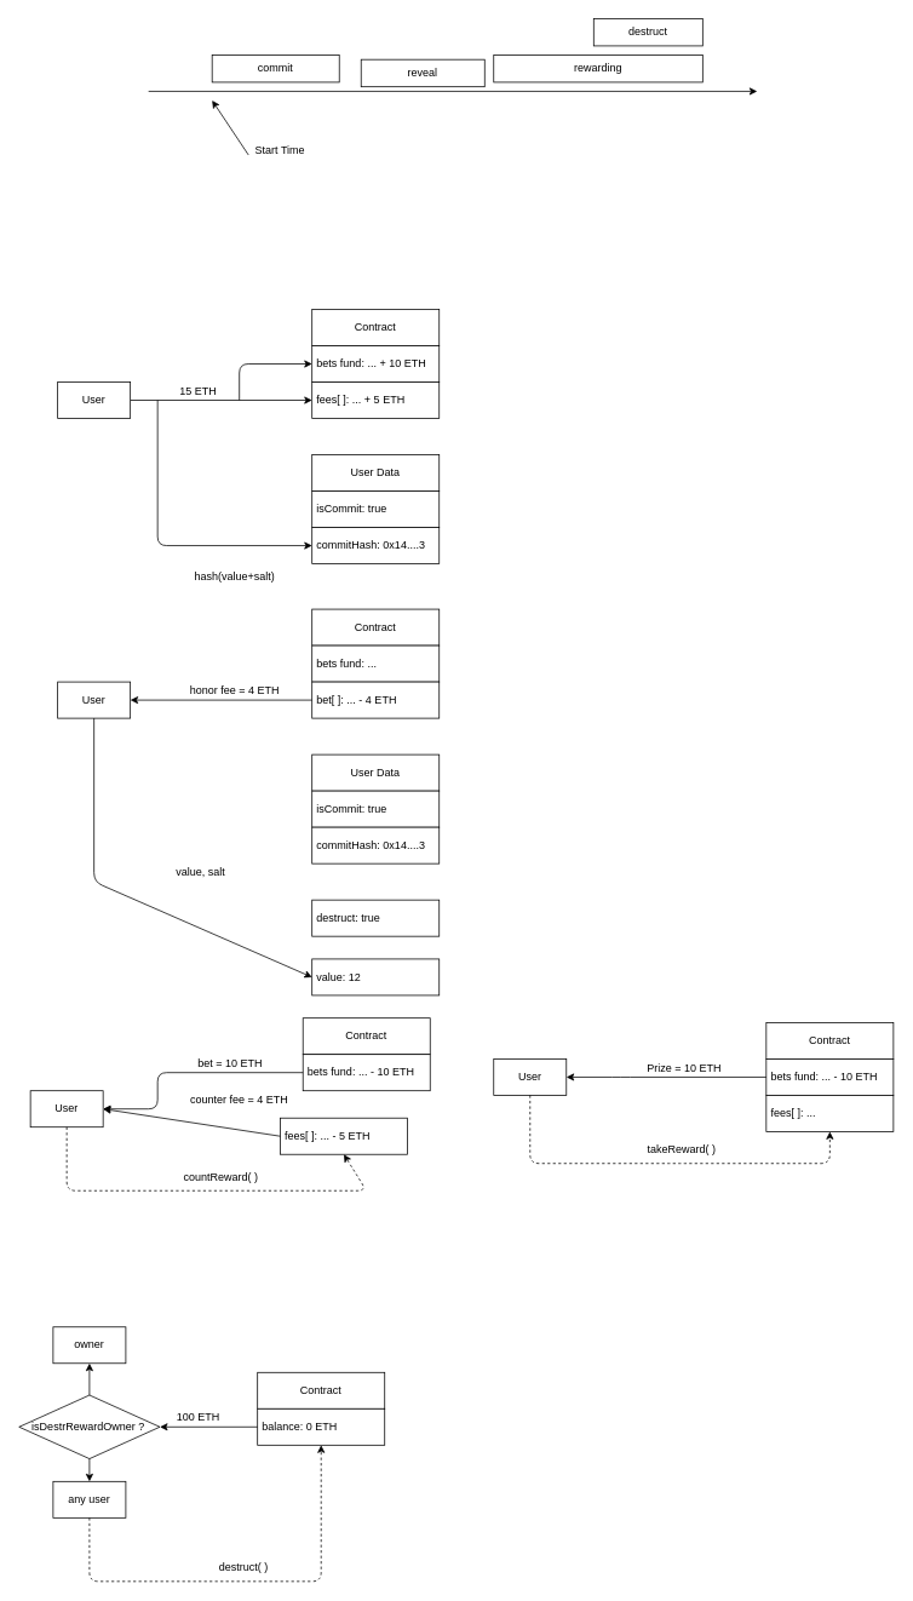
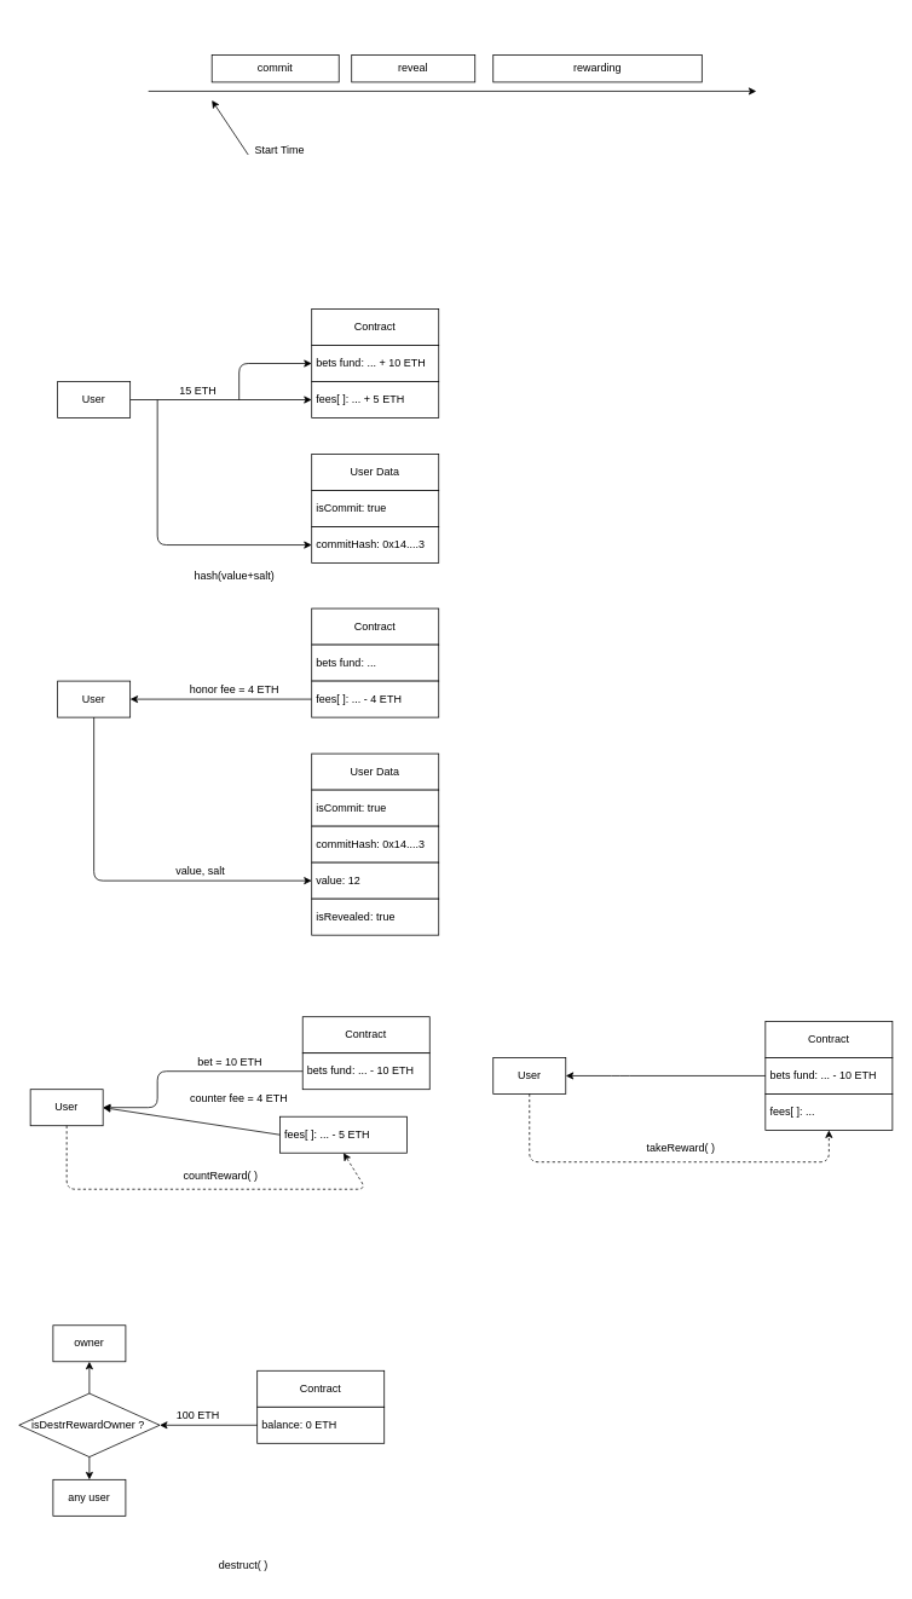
  <mxCell id="0" />
  <mxCell id="1" parent="0" />
  <mxCell id="2" value="commit" style="rounded=0;whiteSpace=wrap;html=1;" vertex="1" parent="1"><mxGeometry x="233" y="60" width="140" height="30" as="geometry" /></mxCell>
  <mxCell id="3" value="" style="endArrow=classic;html=1;" edge="1" parent="1"><mxGeometry width="50" height="50" relative="1" as="geometry"><mxPoint x="163" y="100" as="sourcePoint" /><mxPoint x="833" y="100" as="targetPoint" /></mxGeometry></mxCell>
- <mxCell id="4" value="reveal" style="rounded=0;whiteSpace=wrap;html=1;" vertex="1" parent="1"><mxGeometry x="397" y="65" width="136" height="30" as="geometry" /></mxCell>
+ <mxCell id="4" value="reveal" style="rounded=0;whiteSpace=wrap;html=1;" vertex="1" parent="1"><mxGeometry x="387" y="60" width="136" height="30" as="geometry" /></mxCell>
  <mxCell id="5" value="rewarding" style="rounded=0;whiteSpace=wrap;html=1;" vertex="1" parent="1"><mxGeometry x="543" y="60" width="230" height="30" as="geometry" /></mxCell>
- <mxCell id="6" value="destruct" style="rounded=0;whiteSpace=wrap;html=1;" vertex="1" parent="1"><mxGeometry x="653" y="20" width="120" height="30" as="geometry" /></mxCell>
  <mxCell id="7" value="" style="endArrow=classic;html=1;" edge="1" parent="1"><mxGeometry width="50" height="50" relative="1" as="geometry"><mxPoint x="273" y="170" as="sourcePoint" /><mxPoint x="233" y="110" as="targetPoint" /></mxGeometry></mxCell>
  <mxCell id="8" value="Start Time" style="text;html=1;strokeColor=none;fillColor=none;align=center;verticalAlign=middle;whiteSpace=wrap;rounded=0;" vertex="1" parent="1"><mxGeometry x="263" y="150" width="90" height="30" as="geometry" /></mxCell>
  <mxCell id="9" value="Contract" style="rounded=0;whiteSpace=wrap;html=1;" vertex="1" parent="1"><mxGeometry x="343" y="340" width="140" height="40" as="geometry" /></mxCell>
  <mxCell id="10" value="&amp;nbsp;bets fund: ... + 10 ETH" style="rounded=0;whiteSpace=wrap;html=1;align=left;" vertex="1" parent="1"><mxGeometry x="343" y="380" width="140" height="40" as="geometry" /></mxCell>
  <mxCell id="11" value="&amp;nbsp;fees[ ]: ... + 5 ETH" style="rounded=0;whiteSpace=wrap;html=1;align=left;" vertex="1" parent="1"><mxGeometry x="343" y="420" width="140" height="40" as="geometry" /></mxCell>
  <mxCell id="12" value="User Data" style="rounded=0;whiteSpace=wrap;html=1;" vertex="1" parent="1"><mxGeometry x="343" y="500" width="140" height="40" as="geometry" /></mxCell>
  <mxCell id="13" value="&amp;nbsp;isCommit: true" style="rounded=0;whiteSpace=wrap;html=1;align=left;" vertex="1" parent="1"><mxGeometry x="343" y="540" width="140" height="40" as="geometry" /></mxCell>
  <mxCell id="14" value="&amp;nbsp;commitHash: 0x14....3" style="rounded=0;whiteSpace=wrap;html=1;align=left;" vertex="1" parent="1"><mxGeometry x="343" y="580" width="140" height="40" as="geometry" /></mxCell>
  <mxCell id="15" value="" style="endArrow=classic;html=1;" edge="1" parent="1"><mxGeometry width="50" height="50" relative="1" as="geometry"><mxPoint x="263" y="440" as="sourcePoint" /><mxPoint x="343" y="400" as="targetPoint" /><Array as="points"><mxPoint x="263" y="400" /></Array></mxGeometry></mxCell>
  <mxCell id="16" value="" style="endArrow=classic;html=1;entryX=0;entryY=0.5;entryDx=0;entryDy=0;exitX=1;exitY=0.5;exitDx=0;exitDy=0;" edge="1" parent="1" source="17" target="11"><mxGeometry width="50" height="50" relative="1" as="geometry"><mxPoint x="233" y="440" as="sourcePoint" /><mxPoint x="453" y="450" as="targetPoint" /></mxGeometry></mxCell>
  <mxCell id="17" value="User" style="rounded=0;whiteSpace=wrap;html=1;" vertex="1" parent="1"><mxGeometry x="63" y="420" width="80" height="40" as="geometry" /></mxCell>
  <mxCell id="18" value="" style="endArrow=classic;html=1;entryX=0;entryY=0.5;entryDx=0;entryDy=0;" edge="1" parent="1" target="14"><mxGeometry width="50" height="50" relative="1" as="geometry"><mxPoint x="173" y="440" as="sourcePoint" /><mxPoint x="453" y="450" as="targetPoint" /><Array as="points"><mxPoint x="173" y="600" /></Array></mxGeometry></mxCell>
  <mxCell id="19" value="15 ETH" style="text;html=1;strokeColor=none;fillColor=none;align=center;verticalAlign=middle;whiteSpace=wrap;rounded=0;" vertex="1" parent="1"><mxGeometry x="193" y="420" width="50" height="20" as="geometry" /></mxCell>
  <mxCell id="20" value="hash(value+salt)" style="text;html=1;strokeColor=none;fillColor=none;align=center;verticalAlign=middle;whiteSpace=wrap;rounded=0;" vertex="1" parent="1"><mxGeometry x="208" y="625" width="100" height="20" as="geometry" /></mxCell>
  <mxCell id="21" value="Contract" style="rounded=0;whiteSpace=wrap;html=1;" vertex="1" parent="1"><mxGeometry x="343" y="670" width="140" height="40" as="geometry" /></mxCell>
  <mxCell id="22" value="&amp;nbsp;bets fund: ...&amp;nbsp;" style="rounded=0;whiteSpace=wrap;html=1;align=left;" vertex="1" parent="1"><mxGeometry x="343" y="710" width="140" height="40" as="geometry" /></mxCell>
- <mxCell id="23" value="&amp;nbsp;bet[ ]: ... - 4 ETH" style="rounded=0;whiteSpace=wrap;html=1;align=left;" vertex="1" parent="1"><mxGeometry x="343" y="750" width="140" height="40" as="geometry" /></mxCell>
+ <mxCell id="23" value="&amp;nbsp;fees[ ]: ... - 4 ETH" style="rounded=0;whiteSpace=wrap;html=1;align=left;" vertex="1" parent="1"><mxGeometry x="343" y="750" width="140" height="40" as="geometry" /></mxCell>
  <mxCell id="24" value="User Data" style="rounded=0;whiteSpace=wrap;html=1;" vertex="1" parent="1"><mxGeometry x="343" y="830" width="140" height="40" as="geometry" /></mxCell>
  <mxCell id="25" value="&amp;nbsp;isCommit: true" style="rounded=0;whiteSpace=wrap;html=1;align=left;" vertex="1" parent="1"><mxGeometry x="343" y="870" width="140" height="40" as="geometry" /></mxCell>
  <mxCell id="26" value="&amp;nbsp;commitHash: 0x14....3" style="rounded=0;whiteSpace=wrap;html=1;align=left;" vertex="1" parent="1"><mxGeometry x="343" y="910" width="140" height="40" as="geometry" /></mxCell>
  <mxCell id="27" value="User" style="rounded=0;whiteSpace=wrap;html=1;" vertex="1" parent="1"><mxGeometry x="63" y="750" width="80" height="40" as="geometry" /></mxCell>
- <mxCell id="28" value="&amp;nbsp;value: 12" style="rounded=0;whiteSpace=wrap;html=1;align=left;" vertex="1" parent="1"><mxGeometry x="343" y="1055" width="140" height="40" as="geometry" /></mxCell>
- <mxCell id="29" value="&amp;nbsp;destruct: true" style="rounded=0;whiteSpace=wrap;html=1;align=left;" vertex="1" parent="1"><mxGeometry x="343" y="990" width="140" height="40" as="geometry" /></mxCell>
+ <mxCell id="28" value="&amp;nbsp;value: 12" style="rounded=0;whiteSpace=wrap;html=1;align=left;" vertex="1" parent="1"><mxGeometry x="343" y="950" width="140" height="40" as="geometry" /></mxCell>
+ <mxCell id="29" value="&amp;nbsp;isRevealed: true" style="rounded=0;whiteSpace=wrap;html=1;align=left;" vertex="1" parent="1"><mxGeometry x="343" y="990" width="140" height="40" as="geometry" /></mxCell>
  <mxCell id="30" value="" style="endArrow=classic;html=1;entryX=1;entryY=0.5;entryDx=0;entryDy=0;exitX=0;exitY=0.5;exitDx=0;exitDy=0;" edge="1" parent="1" source="23" target="27"><mxGeometry width="50" height="50" relative="1" as="geometry"><mxPoint x="403" y="860" as="sourcePoint" /><mxPoint x="453" y="810" as="targetPoint" /></mxGeometry></mxCell>
  <mxCell id="31" value="" style="endArrow=classic;html=1;entryX=0;entryY=0.5;entryDx=0;entryDy=0;exitX=0.5;exitY=1;exitDx=0;exitDy=0;" edge="1" parent="1" source="27" target="28"><mxGeometry width="50" height="50" relative="1" as="geometry"><mxPoint x="403" y="860" as="sourcePoint" /><mxPoint x="453" y="810" as="targetPoint" /><Array as="points"><mxPoint x="103" y="970" /></Array></mxGeometry></mxCell>
  <mxCell id="32" value="value, salt" style="text;html=1;strokeColor=none;fillColor=none;align=center;verticalAlign=middle;whiteSpace=wrap;rounded=0;" vertex="1" parent="1"><mxGeometry x="178" y="950" width="85" height="20" as="geometry" /></mxCell>
  <mxCell id="33" value="honor fee = 4 ETH" style="text;html=1;strokeColor=none;fillColor=none;align=center;verticalAlign=middle;whiteSpace=wrap;rounded=0;" vertex="1" parent="1"><mxGeometry x="203" y="750" width="110" height="20" as="geometry" /></mxCell>
  <mxCell id="34" value="Contract" style="rounded=0;whiteSpace=wrap;html=1;" vertex="1" parent="1"><mxGeometry x="333" y="1120" width="140" height="40" as="geometry" /></mxCell>
  <mxCell id="35" value="&amp;nbsp;bets fund: ... - 10 ETH" style="rounded=0;whiteSpace=wrap;html=1;align=left;" vertex="1" parent="1"><mxGeometry x="333" y="1160" width="140" height="40" as="geometry" /></mxCell>
  <mxCell id="36" value="&amp;nbsp;fees[ ]: ... - 5 ETH" style="rounded=0;whiteSpace=wrap;html=1;align=left;" vertex="1" parent="1"><mxGeometry x="308" y="1230" width="140" height="40" as="geometry" /></mxCell>
  <mxCell id="37" value="User" style="rounded=0;whiteSpace=wrap;html=1;" vertex="1" parent="1"><mxGeometry x="33" y="1200" width="80" height="40" as="geometry" /></mxCell>
  <mxCell id="38" value="" style="endArrow=classic;html=1;entryX=1;entryY=0.5;entryDx=0;entryDy=0;exitX=0;exitY=0.5;exitDx=0;exitDy=0;" edge="1" parent="1" source="36" target="37"><mxGeometry width="50" height="50" relative="1" as="geometry"><mxPoint x="393" y="1310" as="sourcePoint" /><mxPoint x="443" y="1260" as="targetPoint" /></mxGeometry></mxCell>
  <mxCell id="39" value="counter fee = 4 ETH" style="text;html=1;strokeColor=none;fillColor=none;align=center;verticalAlign=middle;whiteSpace=wrap;rounded=0;" vertex="1" parent="1"><mxGeometry x="198" y="1200" width="130" height="20" as="geometry" /></mxCell>
  <mxCell id="40" value="" style="endArrow=classic;html=1;entryX=1;entryY=0.5;entryDx=0;entryDy=0;exitX=0;exitY=0.5;exitDx=0;exitDy=0;" edge="1" parent="1" source="35" target="37"><mxGeometry width="50" height="50" relative="1" as="geometry"><mxPoint x="103" y="1210" as="sourcePoint" /><mxPoint x="153" y="1160" as="targetPoint" /><Array as="points"><mxPoint x="173" y="1180" /><mxPoint x="173" y="1220" /></Array></mxGeometry></mxCell>
  <mxCell id="41" value="bet = 10 ETH" style="text;html=1;strokeColor=none;fillColor=none;align=center;verticalAlign=middle;whiteSpace=wrap;rounded=0;" vertex="1" parent="1"><mxGeometry x="213" y="1160" width="80" height="20" as="geometry" /></mxCell>
  <mxCell id="42" value="" style="endArrow=classic;html=1;dashed=1;entryX=0.5;entryY=1;entryDx=0;entryDy=0;exitX=0.5;exitY=1;exitDx=0;exitDy=0;" edge="1" parent="1" source="37" target="36"><mxGeometry width="50" height="50" relative="1" as="geometry"><mxPoint x="103" y="1190" as="sourcePoint" /><mxPoint x="153" y="1140" as="targetPoint" /><Array as="points"><mxPoint x="73" y="1310" /><mxPoint x="403" y="1310" /></Array></mxGeometry></mxCell>
  <mxCell id="43" value="countReward( )" style="text;html=1;strokeColor=none;fillColor=none;align=center;verticalAlign=middle;whiteSpace=wrap;rounded=0;" vertex="1" parent="1"><mxGeometry x="193" y="1290" width="100" height="10" as="geometry" /></mxCell>
  <mxCell id="44" value="Contract" style="rounded=0;whiteSpace=wrap;html=1;" vertex="1" parent="1"><mxGeometry x="843" y="1125" width="140" height="40" as="geometry" /></mxCell>
  <mxCell id="45" value="&amp;nbsp;bets fund: ... - 10 ETH" style="rounded=0;whiteSpace=wrap;html=1;align=left;" vertex="1" parent="1"><mxGeometry x="843" y="1165" width="140" height="40" as="geometry" /></mxCell>
  <mxCell id="46" value="&amp;nbsp;fees[ ]: ...&amp;nbsp;" style="rounded=0;whiteSpace=wrap;html=1;align=left;" vertex="1" parent="1"><mxGeometry x="843" y="1205" width="140" height="40" as="geometry" /></mxCell>
  <mxCell id="47" value="User" style="rounded=0;whiteSpace=wrap;html=1;" vertex="1" parent="1"><mxGeometry x="543" y="1165" width="80" height="40" as="geometry" /></mxCell>
  <mxCell id="48" value="" style="endArrow=classic;html=1;entryX=1;entryY=0.5;entryDx=0;entryDy=0;exitX=0;exitY=0.5;exitDx=0;exitDy=0;" edge="1" parent="1" source="45" target="47"><mxGeometry width="50" height="50" relative="1" as="geometry"><mxPoint x="613" y="1215" as="sourcePoint" /><mxPoint x="663" y="1165" as="targetPoint" /><Array as="points"><mxPoint x="683" y="1185" /></Array></mxGeometry></mxCell>
- <mxCell id="49" value="Prize = 10 ETH" style="text;html=1;strokeColor=none;fillColor=none;align=center;verticalAlign=middle;whiteSpace=wrap;rounded=0;" vertex="1" parent="1"><mxGeometry x="703" y="1165" width="100" height="20" as="geometry" /></mxCell>
  <mxCell id="50" value="" style="endArrow=classic;html=1;dashed=1;entryX=0.5;entryY=1;entryDx=0;entryDy=0;exitX=0.5;exitY=1;exitDx=0;exitDy=0;" edge="1" parent="1" source="47" target="46"><mxGeometry width="50" height="50" relative="1" as="geometry"><mxPoint x="613" y="1195" as="sourcePoint" /><mxPoint x="663" y="1145" as="targetPoint" /><Array as="points"><mxPoint x="583" y="1280" /><mxPoint x="743" y="1280" /><mxPoint x="913" y="1280" /></Array></mxGeometry></mxCell>
  <mxCell id="51" value="takeReward( )" style="text;html=1;strokeColor=none;fillColor=none;align=center;verticalAlign=middle;whiteSpace=wrap;rounded=0;" vertex="1" parent="1"><mxGeometry x="700" y="1260" width="100" height="10" as="geometry" /></mxCell>
  <mxCell id="52" value="Contract" style="rounded=0;whiteSpace=wrap;html=1;" vertex="1" parent="1"><mxGeometry x="283" y="1510" width="140" height="40" as="geometry" /></mxCell>
  <mxCell id="53" value="&amp;nbsp;balance: 0 ETH" style="rounded=0;whiteSpace=wrap;html=1;align=left;" vertex="1" parent="1"><mxGeometry x="283" y="1550" width="140" height="40" as="geometry" /></mxCell>
  <mxCell id="54" value="any user" style="rounded=0;whiteSpace=wrap;html=1;" vertex="1" parent="1"><mxGeometry x="58" y="1630" width="80" height="40" as="geometry" /></mxCell>
- <mxCell id="55" value="" style="endArrow=classic;html=1;dashed=1;entryX=0.5;entryY=1;entryDx=0;entryDy=0;exitX=0.5;exitY=1;exitDx=0;exitDy=0;" edge="1" parent="1" source="54" target="53"><mxGeometry width="50" height="50" relative="1" as="geometry"><mxPoint x="128" y="1620" as="sourcePoint" /><mxPoint x="428" y="1670" as="targetPoint" /><Array as="points"><mxPoint x="98" y="1740" /><mxPoint x="353" y="1740" /></Array></mxGeometry></mxCell>
  <mxCell id="56" value="destruct( )" style="text;html=1;strokeColor=none;fillColor=none;align=center;verticalAlign=middle;whiteSpace=wrap;rounded=0;" vertex="1" parent="1"><mxGeometry x="218" y="1720" width="100" height="10" as="geometry" /></mxCell>
  <mxCell id="57" value="owner" style="rounded=0;whiteSpace=wrap;html=1;" vertex="1" parent="1"><mxGeometry x="58" y="1460" width="80" height="40" as="geometry" /></mxCell>
  <mxCell id="58" value="isDestrRewardOwner ?&amp;nbsp;" style="rhombus;whiteSpace=wrap;html=1;" vertex="1" parent="1"><mxGeometry x="20.5" y="1535" width="155" height="70" as="geometry" /></mxCell>
  <mxCell id="59" value="" style="endArrow=classic;html=1;entryX=0.5;entryY=1;entryDx=0;entryDy=0;exitX=0.5;exitY=0;exitDx=0;exitDy=0;" edge="1" parent="1" source="58" target="57"><mxGeometry width="50" height="50" relative="1" as="geometry"><mxPoint x="253" y="1530" as="sourcePoint" /><mxPoint x="303" y="1480" as="targetPoint" /></mxGeometry></mxCell>
  <mxCell id="60" value="" style="endArrow=classic;html=1;entryX=0.5;entryY=0;entryDx=0;entryDy=0;exitX=0.5;exitY=1;exitDx=0;exitDy=0;" edge="1" parent="1" source="58" target="54"><mxGeometry width="50" height="50" relative="1" as="geometry"><mxPoint x="253" y="1530" as="sourcePoint" /><mxPoint x="303" y="1480" as="targetPoint" /></mxGeometry></mxCell>
  <mxCell id="61" value="" style="endArrow=classic;html=1;exitX=0;exitY=0.5;exitDx=0;exitDy=0;entryX=1;entryY=0.5;entryDx=0;entryDy=0;" edge="1" parent="1" source="53" target="58"><mxGeometry width="50" height="50" relative="1" as="geometry"><mxPoint x="253" y="1530" as="sourcePoint" /><mxPoint x="303" y="1480" as="targetPoint" /></mxGeometry></mxCell>
  <mxCell id="62" value="100 ETH" style="text;html=1;strokeColor=none;fillColor=none;align=center;verticalAlign=middle;whiteSpace=wrap;rounded=0;" vertex="1" parent="1"><mxGeometry x="193" y="1550" width="50" height="20" as="geometry" /></mxCell>
